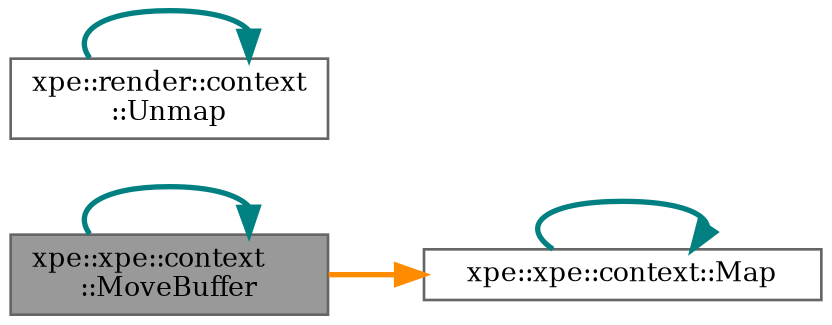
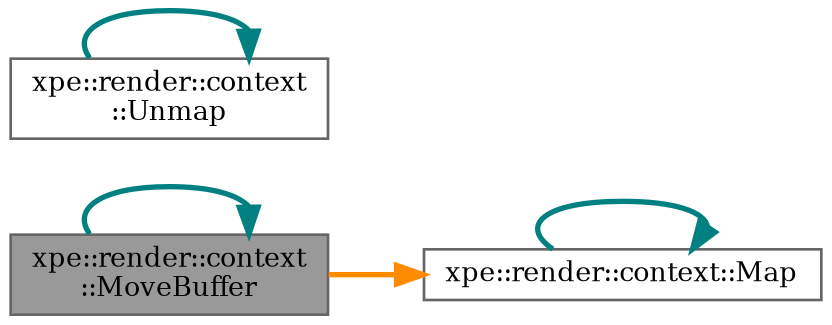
  digraph {
    fontname="DejaVu Serif"
    rankdir=LR
    node [color=grey40 fillcolor=white fontname="DejaVu Serif" fontsize=10 shape=box style=filled]
    edge [color=teal fontname="DejaVu Serif" fontsize=10 labelfontname=Helvetica labelfontsize=10 style=bold]
-   n1 [color=gray40 fillcolor=grey60 fontcolor=black height=0.2 label="xpe::xpe::context\l::MoveBuffer" width=0.4]
-   n2 [height=0.2 label="xpe::xpe::context::Map" width=0.4]
+   n1 [color=gray40 fillcolor=grey60 fontcolor=black height=0.2 label="xpe::render::context\l::MoveBuffer" width=0.4]
+   n2 [height=0.2 label="xpe::render::context::Map" width=0.4]
    n3 [height=0.2 label="xpe::render::context\l::Unmap" width=0.4]
    n1 -> n1
    n1 -> n2 [color=darkorange]
    n2 -> n2
    n3 -> n3
  }
